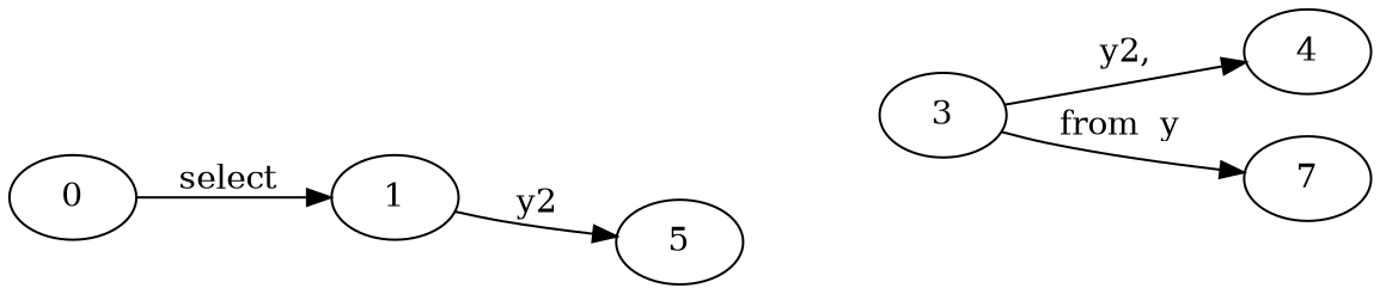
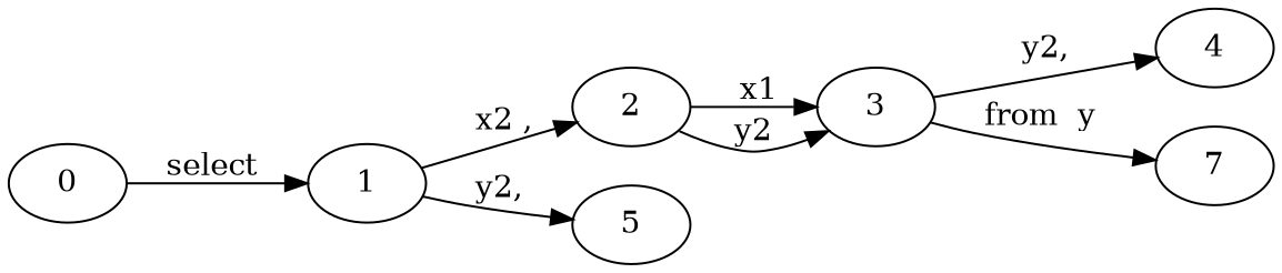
  digraph {
    d2tgraphstyle="scale=0.6"
    rankdir=LR
    0
    1
+   2
    5
    3
    4
    7
    0 -> 1 [label="select\ "]
-   1 -> 5 [label=y2]
+   1 -> 2 [label="\ x2 ,"]
+   1 -> 5 [label="y2,"]
+   2 -> 3 [label="\ x1"]
+   2 -> 3 [label=y2]
    3 -> 4 [label="y2,"]
    3 -> 7 [label=" from \ y  "]
  }
